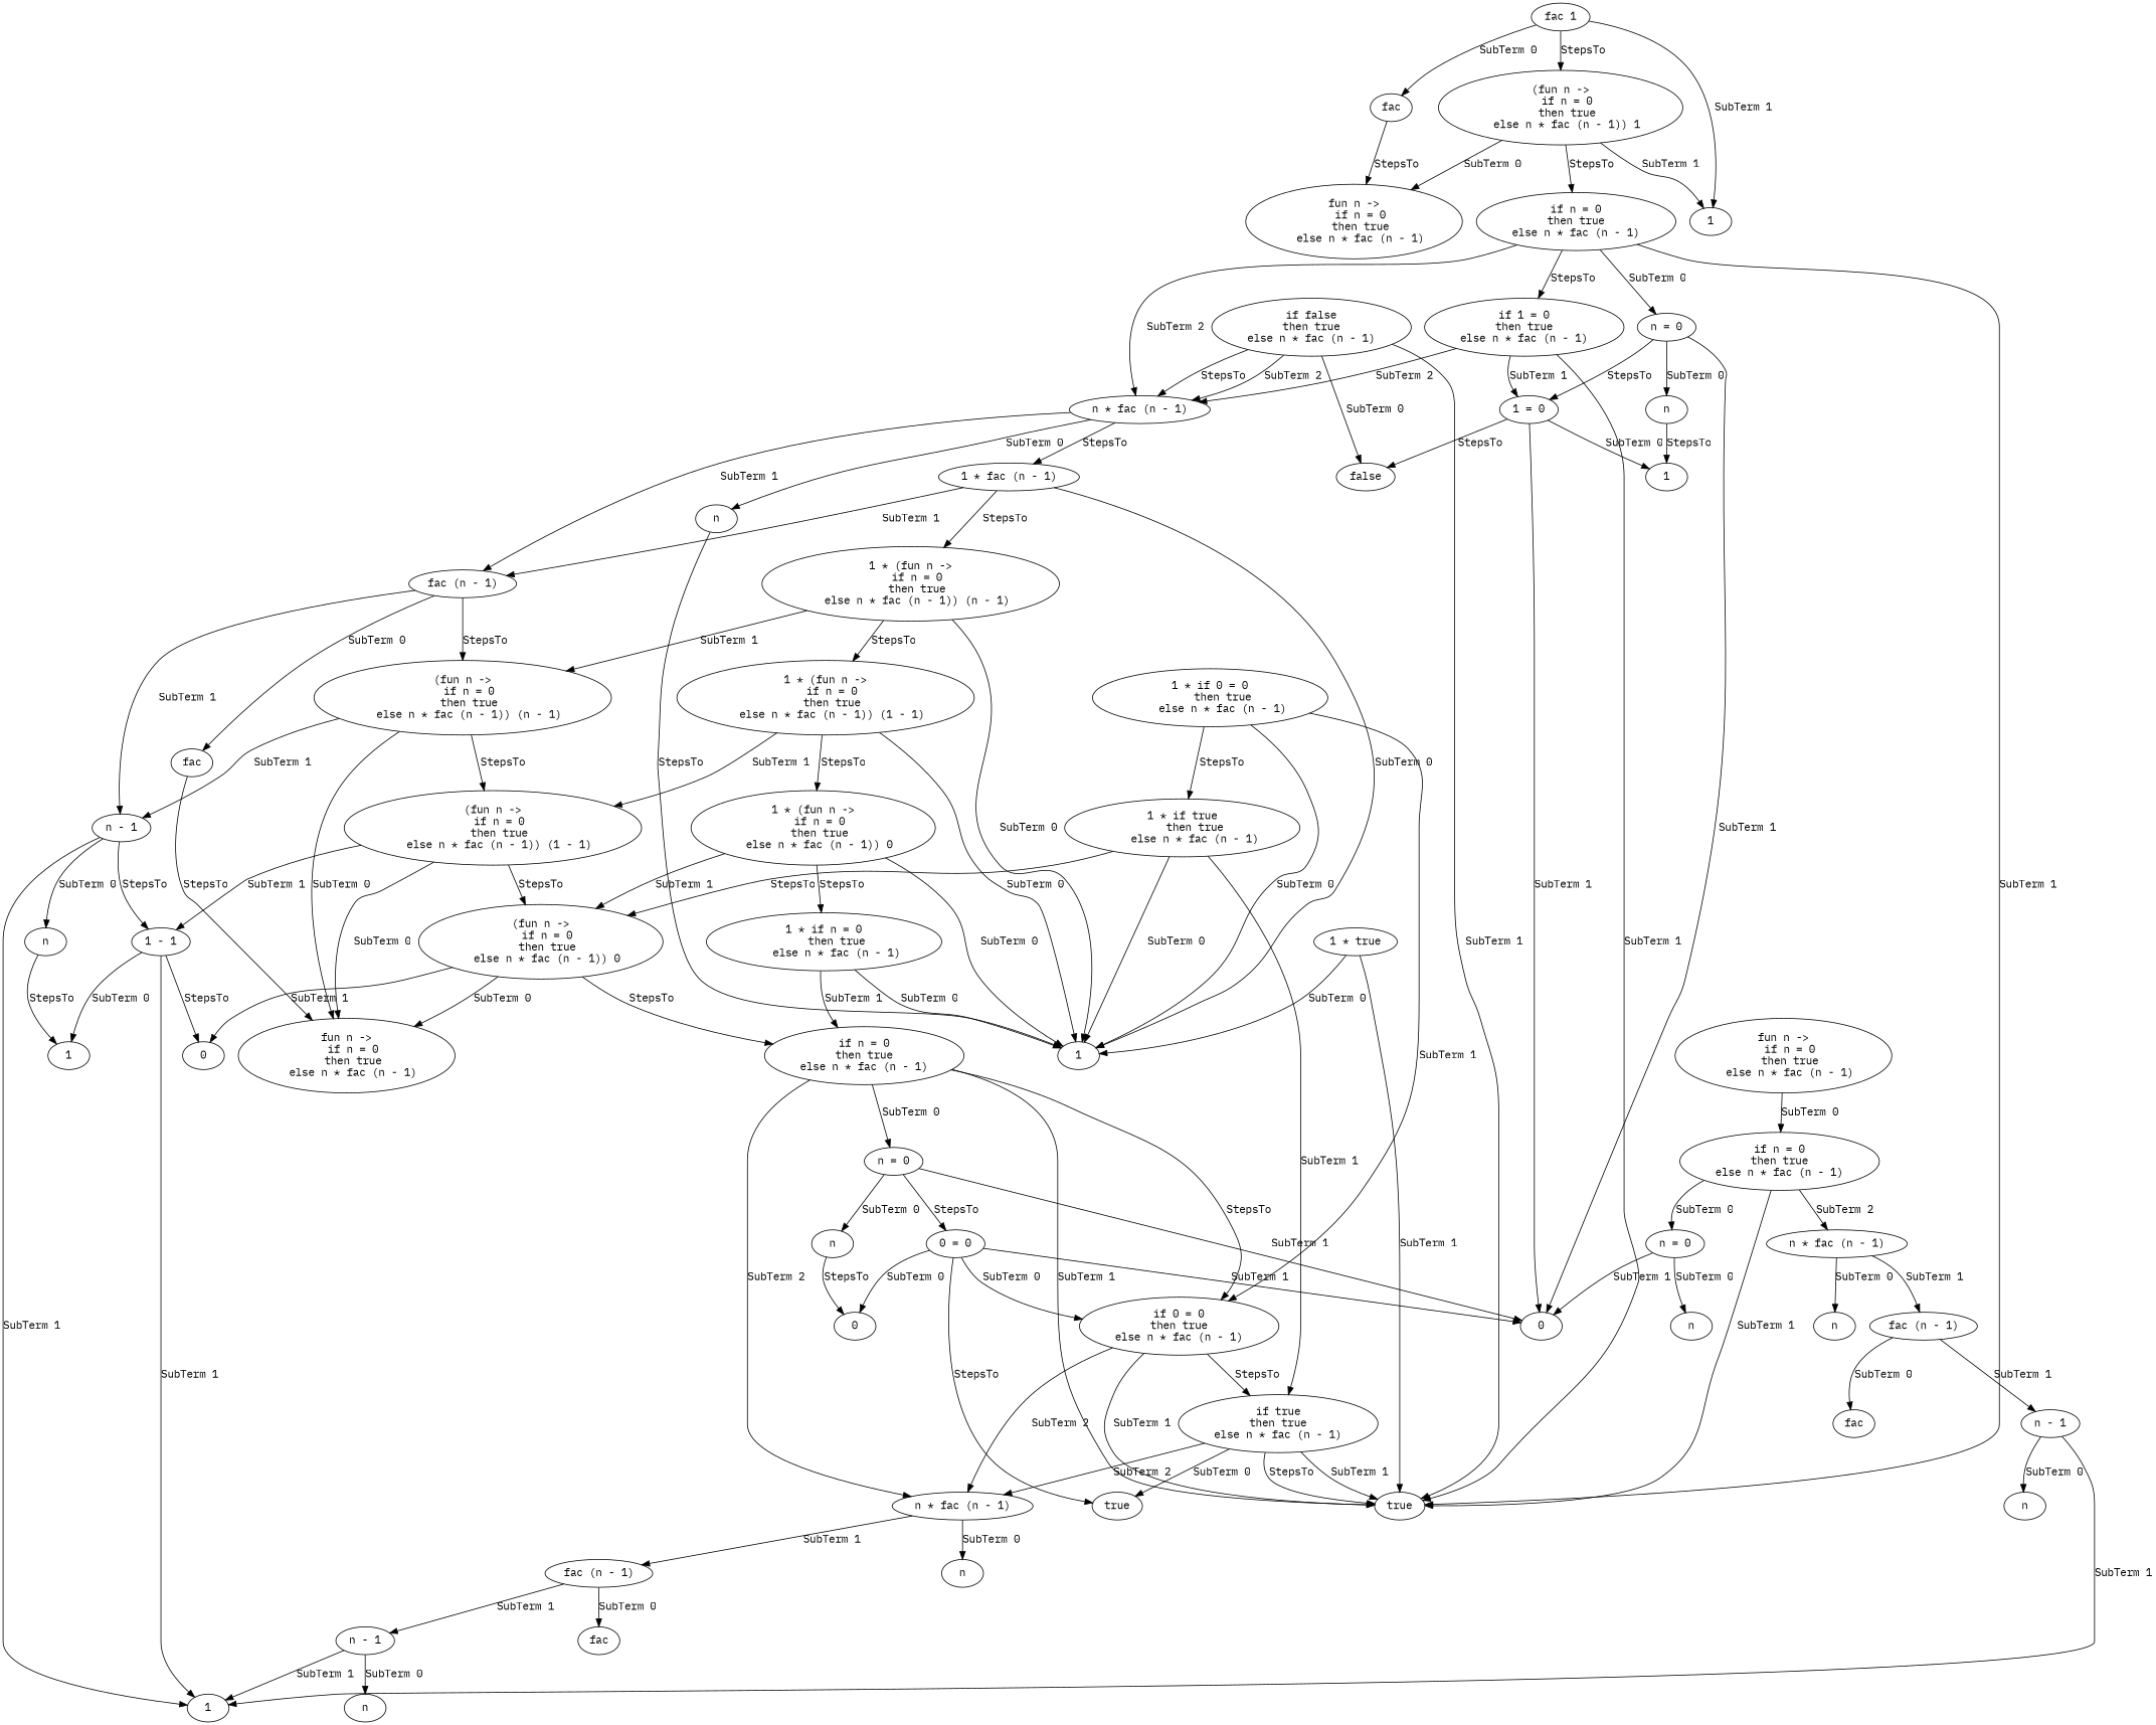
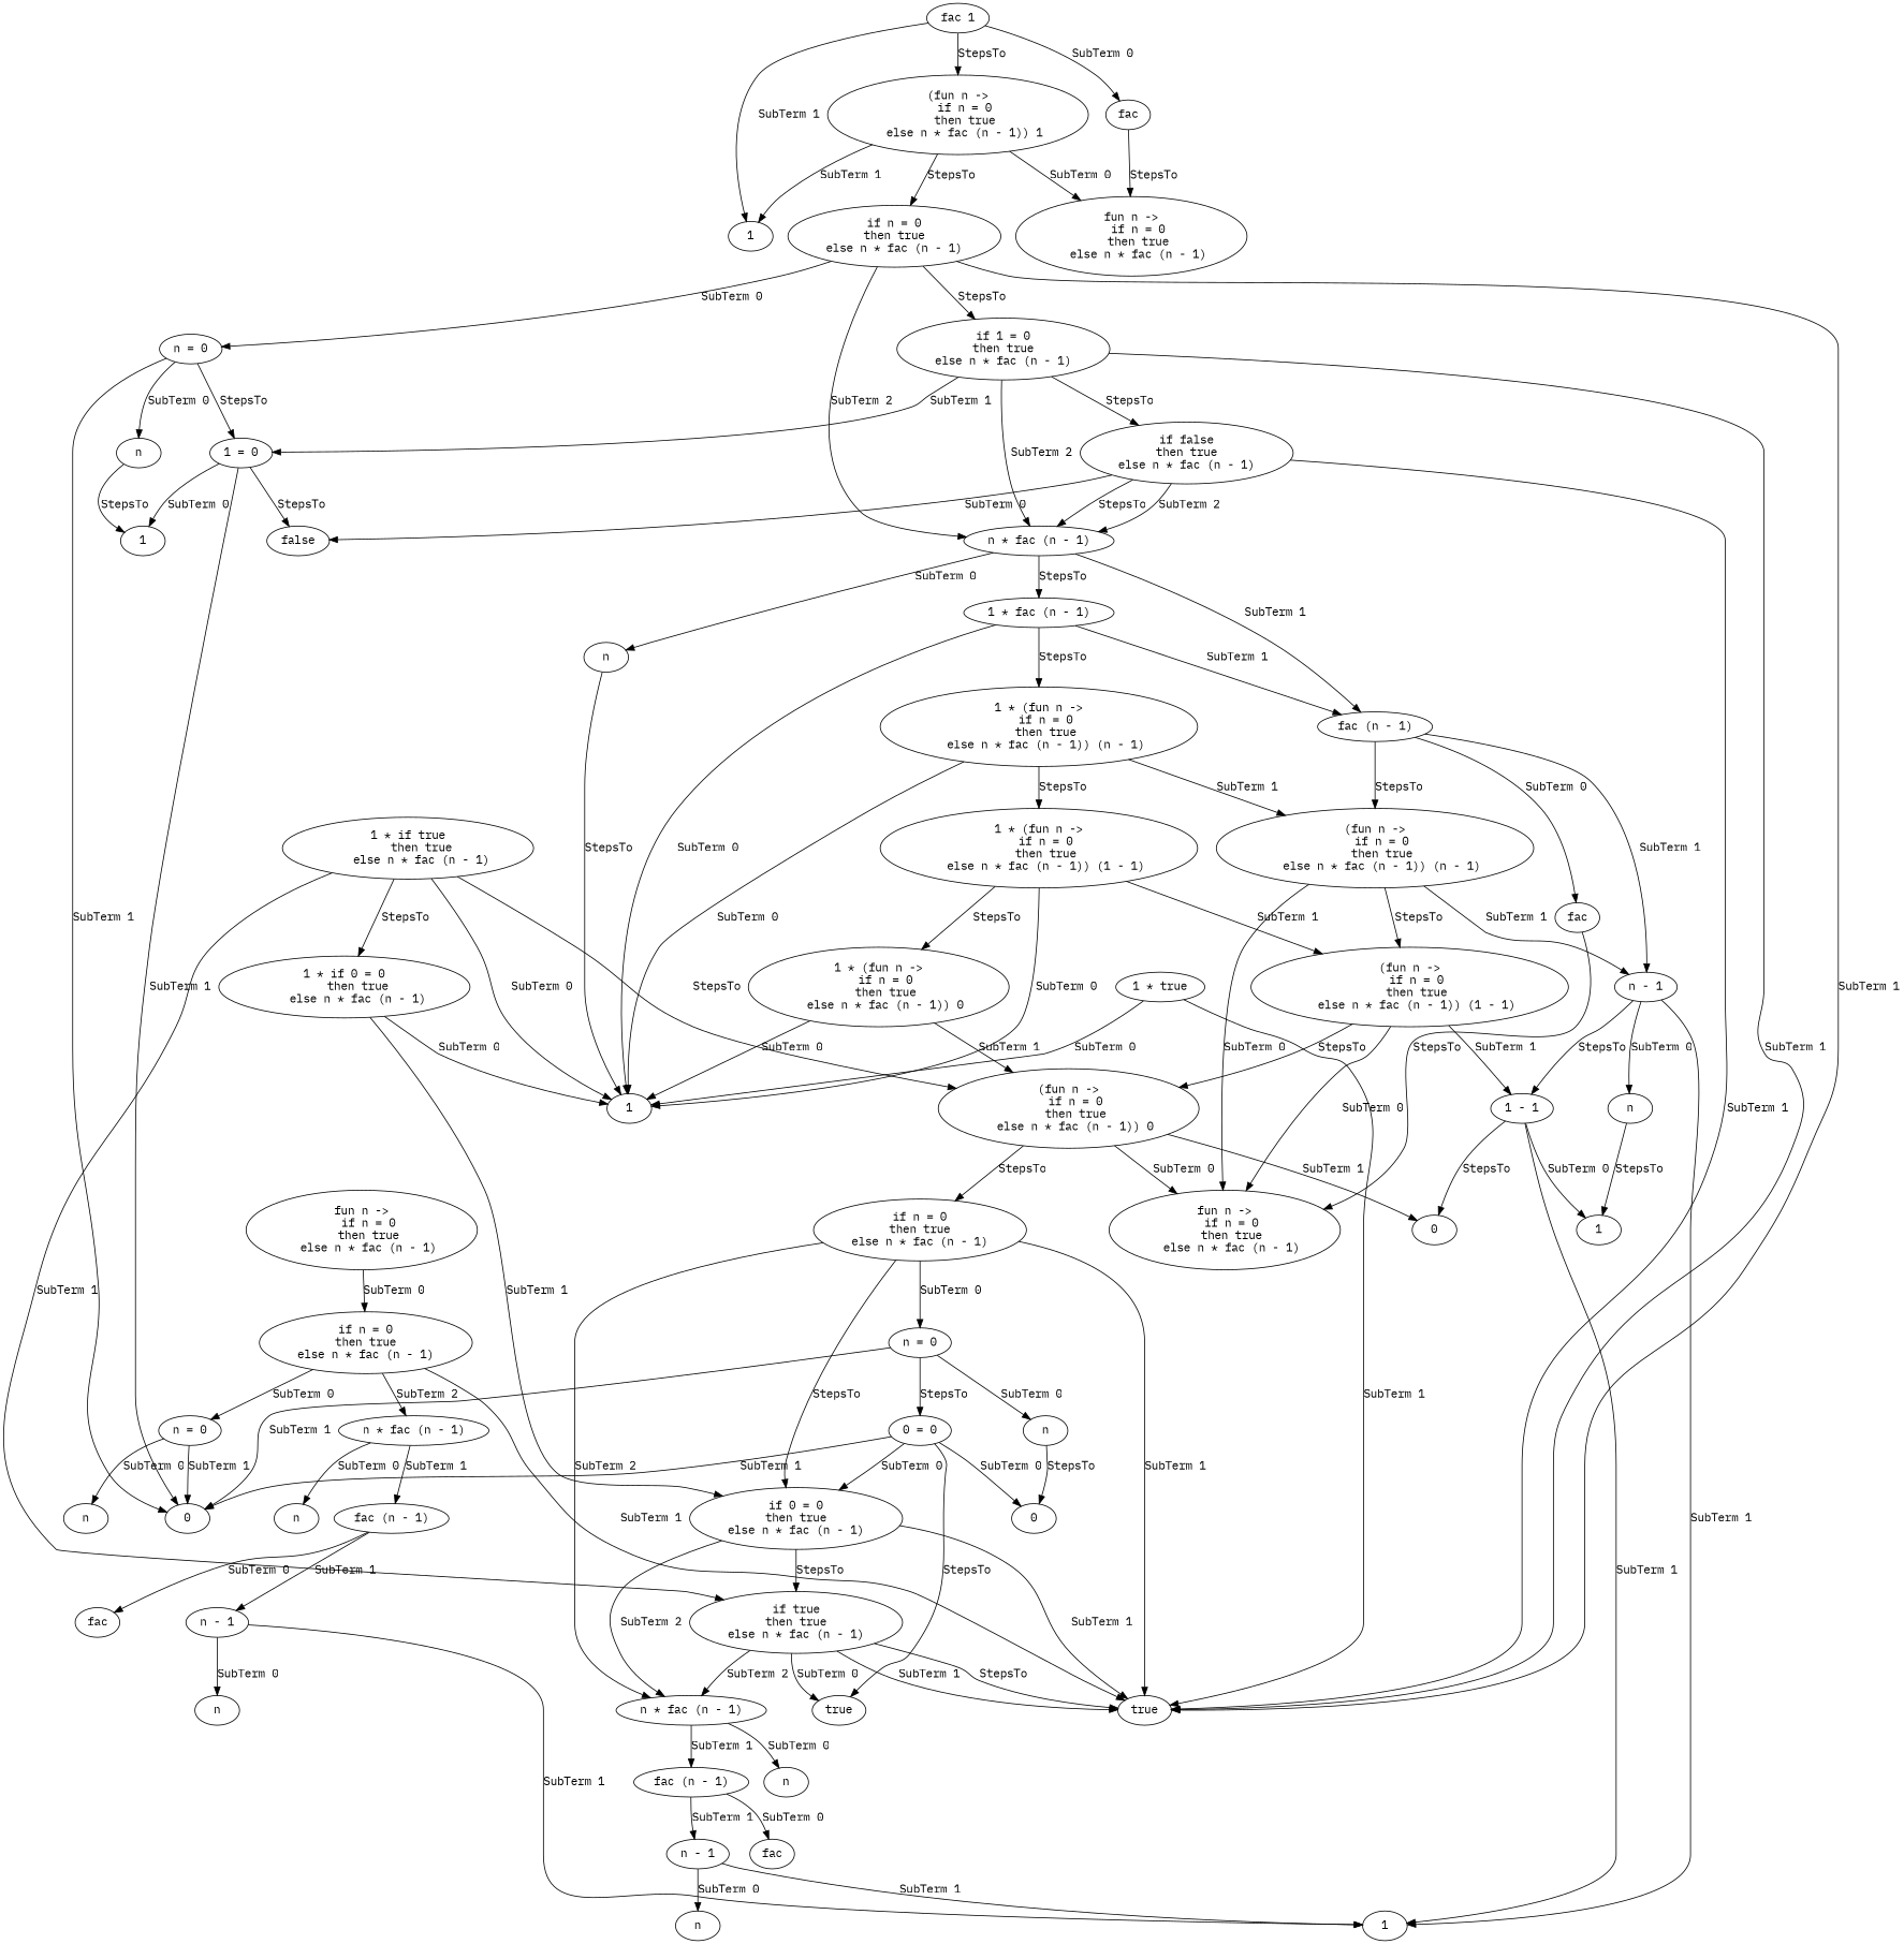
  digraph {
    fontname="IBM Plex Mono"
    node [fontname="IBM Plex Mono"]
    edge [fontname="IBM Plex Mono"]
    n1 [label=n]
    n2 [label=n]
    n3 [label=fac]
    n4 [label="n - 1"]
    n5 [label=1]
    n6 [label=n]
    n7 [label="fac (n - 1)"]
    n8 [label="n = 0"]
    n9 [label=0]
    n10 [label="n * fac (n - 1)"]
    n11 [label="if n = 0\nthen true\nelse n * fac (n - 1)"]
    n12 [label=true]
    n13 [label="fun n ->\n  if n = 0\n  then true\n  else n * fac (n - 1)"]
    n14 [label=fac]
    n15 [label="fun n ->\n  if n = 0\n  then true\n  else n * fac (n - 1)"]
    n16 [label="fac 1"]
    n17 [label=1]
    n18 [label="(fun n ->\n  if n = 0\n  then true\n  else n * fac (n - 1)) 1"]
    n19 [label="if n = 0\nthen true\nelse n * fac (n - 1)"]
    n20 [label="n = 0"]
    n21 [label="if 1 = 0\nthen true\nelse n * fac (n - 1)"]
    n22 [label="n * fac (n - 1)"]
    n23 [label=n]
    n24 [label=1]
    n25 [label="1 = 0"]
    n26 [label=false]
    n27 [label="if false\nthen true\nelse n * fac (n - 1)"]
    n28 [label=n]
    n29 [label="fac (n - 1)"]
    n30 [label="1 * fac (n - 1)"]
    n31 [label=1]
    n32 [label=fac]
    n33 [label="n - 1"]
    n34 [label="(fun n ->\n  if n = 0\n  then true\n  else n * fac (n - 1)) (n - 1)"]
    n35 [label="1 * (fun n ->\n  if n = 0\n  then true\n  else n * fac (n - 1)) (n - 1)"]
    n36 [label="fun n ->\n  if n = 0\n  then true\n  else n * fac (n - 1)"]
    n37 [label=n]
    n38 [label="1 - 1"]
    n39 [label="(fun n ->\n  if n = 0\n  then true\n  else n * fac (n - 1)) (1 - 1)"]
    n40 [label="1 * (fun n ->\n  if n = 0\n  then true\n  else n * fac (n - 1)) (1 - 1)"]
    n41 [label=1]
    n42 [label=0]
    n43 [label="(fun n ->\n  if n = 0\n  then true\n  else n * fac (n - 1)) 0"]
    n44 [label="1 * (fun n ->\n  if n = 0\n  then true\n  else n * fac (n - 1)) 0"]
    n45 [label="if n = 0\nthen true\nelse n * fac (n - 1)"]
-   n46 [label="1 * if n = 0\n    then true\n    else n * fac (n - 1)"]
    n47 [label=n]
    n48 [label=fac]
    n49 [label="n - 1"]
    n50 [label=n]
    n51 [label="fac (n - 1)"]
    n52 [label="n = 0"]
    n53 [label="if 0 = 0\nthen true\nelse n * fac (n - 1)"]
    n54 [label="n * fac (n - 1)"]
    n55 [label=n]
    n56 [label=0]
    n57 [label="0 = 0"]
    n58 [label=true]
    n59 [label="if true\nthen true\nelse n * fac (n - 1)"]
    n60 [label="1 * if 0 = 0\n    then true\n    else n * fac (n - 1)"]
    n61 [label="1 * if true\n    then true\n    else n * fac (n - 1)"]
    n62 [label="1 * true"]
    n4 -> n2 [label="SubTerm 0"]
    n4 -> n5 [label="SubTerm 1"]
    n7 -> n3 [label="SubTerm 0"]
    n7 -> n4 [label="SubTerm 1"]
    n8 -> n1 [label="SubTerm 0"]
    n8 -> n9 [label="SubTerm 1"]
    n10 -> n6 [label="SubTerm 0"]
    n10 -> n7 [label="SubTerm 1"]
    n11 -> n8 [label="SubTerm 0"]
    n11 -> n10 [label="SubTerm 2"]
    n11 -> n12 [label="SubTerm 1"]
    n13 -> n11 [label="SubTerm 0"]
    n14 -> n15 [label=StepsTo]
    n16 -> n14 [label="SubTerm 0"]
    n16 -> n17 [label="SubTerm 1"]
    n16 -> n18 [label=StepsTo]
    n18 -> n15 [label="SubTerm 0"]
    n18 -> n17 [label="SubTerm 1"]
    n18 -> n19 [label=StepsTo]
    n19 -> n12 [label="SubTerm 1"]
    n19 -> n20 [label="SubTerm 0"]
    n19 -> n21 [label=StepsTo]
    n19 -> n22 [label="SubTerm 2"]
    n20 -> n9 [label="SubTerm 1"]
    n20 -> n23 [label="SubTerm 0"]
    n20 -> n25 [label=StepsTo]
    n21 -> n12 [label="SubTerm 1"]
    n21 -> n22 [label="SubTerm 2"]
    n21 -> n25 [label="SubTerm 1"]
+   n21 -> n27 [label=StepsTo]
    n22 -> n28 [label="SubTerm 0"]
    n22 -> n29 [label="SubTerm 1"]
    n22 -> n30 [label=StepsTo]
    n23 -> n24 [label=StepsTo]
    n25 -> n9 [label="SubTerm 1"]
    n25 -> n24 [label="SubTerm 0"]
    n25 -> n26 [label=StepsTo]
    n27 -> n12 [label="SubTerm 1"]
    n27 -> n22 [label=StepsTo]
    n27 -> n22 [label="SubTerm 2"]
    n27 -> n26 [label="SubTerm 0"]
    n28 -> n31 [label=StepsTo]
    n29 -> n32 [label="SubTerm 0"]
    n29 -> n33 [label="SubTerm 1"]
    n29 -> n34 [label=StepsTo]
    n30 -> n29 [label="SubTerm 1"]
    n30 -> n31 [label="SubTerm 0"]
    n30 -> n35 [label=StepsTo]
    n32 -> n36 [label=StepsTo]
    n33 -> n5 [label="SubTerm 1"]
    n33 -> n37 [label="SubTerm 0"]
    n33 -> n38 [label=StepsTo]
    n34 -> n33 [label="SubTerm 1"]
    n34 -> n36 [label="SubTerm 0"]
    n34 -> n39 [label=StepsTo]
    n35 -> n31 [label="SubTerm 0"]
    n35 -> n34 [label="SubTerm 1"]
    n35 -> n40 [label=StepsTo]
    n37 -> n41 [label=StepsTo]
    n38 -> n5 [label="SubTerm 1"]
    n38 -> n41 [label="SubTerm 0"]
    n38 -> n42 [label=StepsTo]
    n39 -> n36 [label="SubTerm 0"]
    n39 -> n38 [label="SubTerm 1"]
    n39 -> n43 [label=StepsTo]
    n40 -> n31 [label="SubTerm 0"]
    n40 -> n39 [label="SubTerm 1"]
    n40 -> n44 [label=StepsTo]
    n43 -> n36 [label="SubTerm 0"]
    n43 -> n42 [label="SubTerm 1"]
    n43 -> n45 [label=StepsTo]
    n44 -> n31 [label="SubTerm 0"]
    n44 -> n43 [label="SubTerm 1"]
-   n44 -> n46 [label=StepsTo]
    n45 -> n12 [label="SubTerm 1"]
    n45 -> n52 [label="SubTerm 0"]
    n45 -> n53 [label=StepsTo]
    n45 -> n54 [label="SubTerm 2"]
-   n46 -> n31 [label="SubTerm 0"]
-   n46 -> n45 [label="SubTerm 1"]
    n49 -> n5 [label="SubTerm 1"]
    n49 -> n47 [label="SubTerm 0"]
    n51 -> n48 [label="SubTerm 0"]
    n51 -> n49 [label="SubTerm 1"]
    n52 -> n9 [label="SubTerm 1"]
    n52 -> n55 [label="SubTerm 0"]
    n52 -> n57 [label=StepsTo]
    n53 -> n12 [label="SubTerm 1"]
    n53 -> n54 [label="SubTerm 2"]
    n53 -> n59 [label=StepsTo]
    n54 -> n50 [label="SubTerm 0"]
    n54 -> n51 [label="SubTerm 1"]
    n55 -> n56 [label=StepsTo]
    n57 -> n9 [label="SubTerm 1"]
    n57 -> n53 [label="SubTerm 0"]
    n57 -> n56 [label="SubTerm 0"]
    n57 -> n58 [label=StepsTo]
    n59 -> n12 [label="SubTerm 1"]
    n59 -> n12 [label=StepsTo]
    n59 -> n54 [label="SubTerm 2"]
    n59 -> n58 [label="SubTerm 0"]
    n60 -> n31 [label="SubTerm 0"]
    n60 -> n53 [label="SubTerm 1"]
-   n60 -> n61 [label=StepsTo]
+   n61 -> n60 [label=StepsTo]
    n61 -> n31 [label="SubTerm 0"]
    n61 -> n43 [label=StepsTo]
    n61 -> n59 [label="SubTerm 1"]
    n62 -> n12 [label="SubTerm 1"]
    n62 -> n31 [label="SubTerm 0"]
  }
